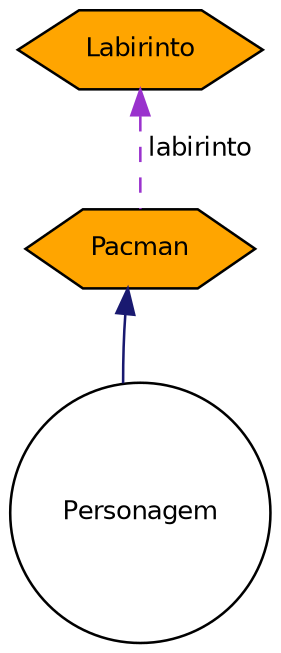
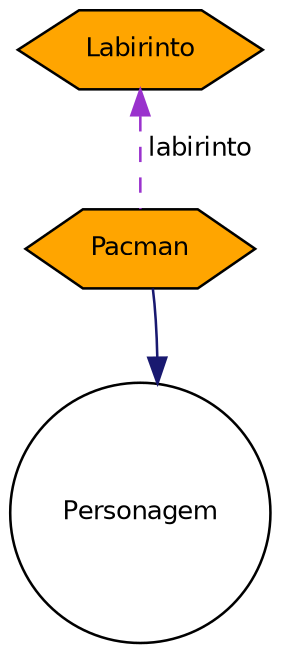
  digraph {
    node [color=black fillcolor=orange fontname=Helvetica fontsize=10 shape=hexagon style=filled]
    edge [dir=back fontname=Helvetica fontsize=10 labelfontname=Helvetica labelfontsize=10]
    n1 [fontcolor=black height=0.2 label=Pacman width=0.4]
    n2 [fillcolor=white height=0.2 label=Personagem shape=circle width=0.4]
    n3 [height=0.2 label=Labirinto width=0.4]
-   n1 -> n2 [color=midnightblue style=solid]
+   n2 -> n1 [color=midnightblue style=solid]
    n3 -> n1 [color=darkorchid3 label=" labirinto" style=dashed]
  }
